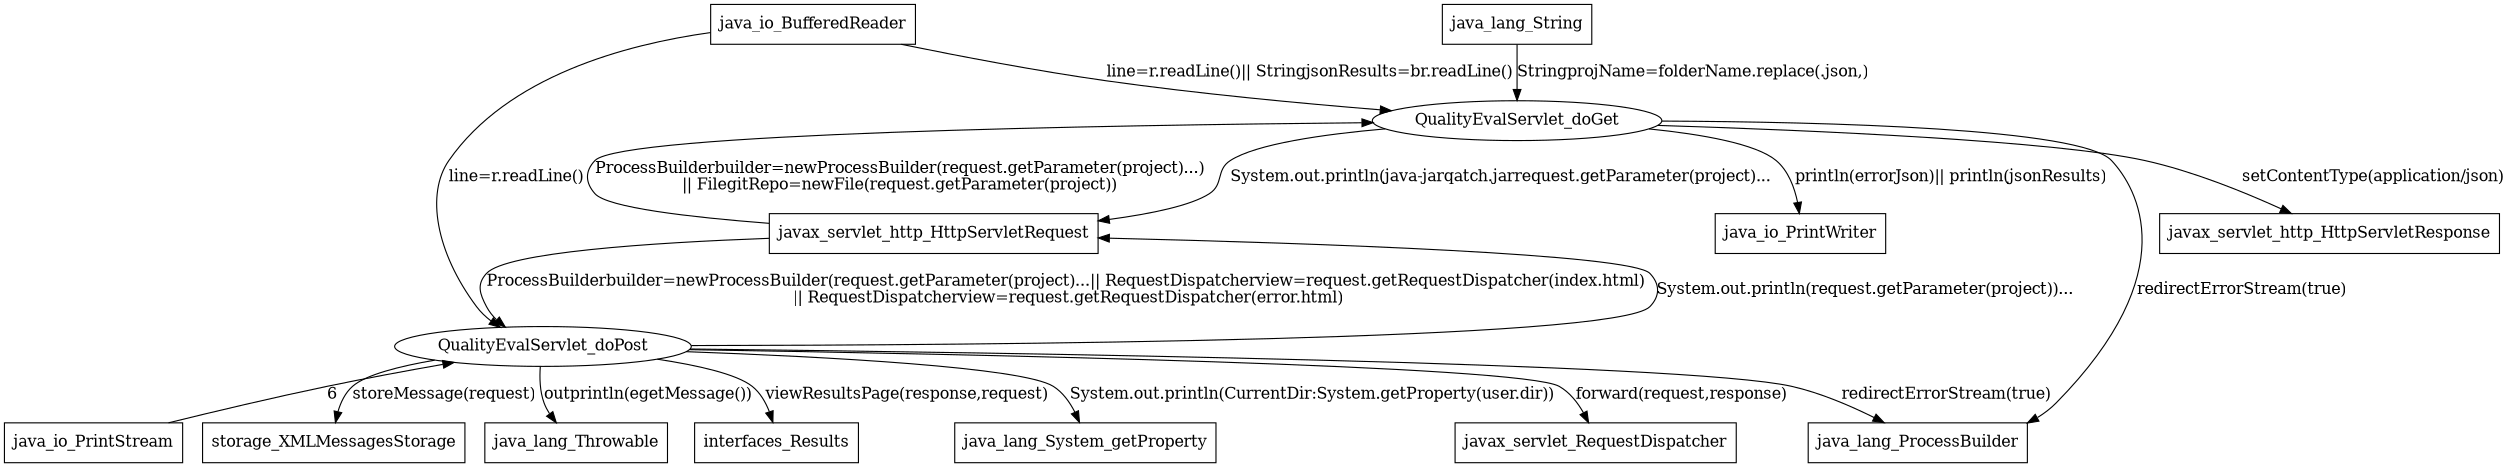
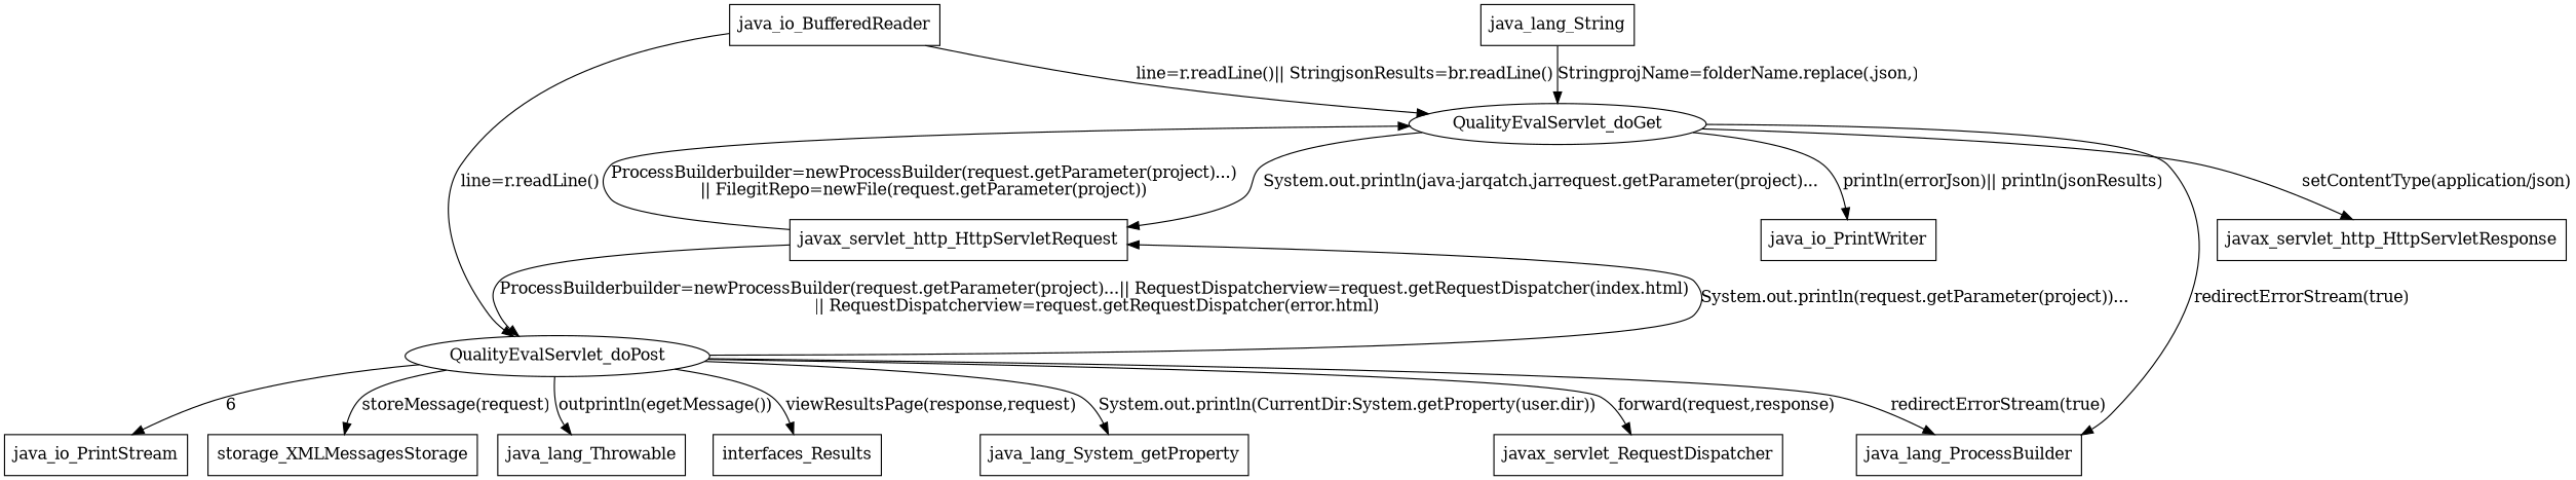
  digraph {
    node [shape=box]
    QualityEvalServlet_doGet [shape=ellipse]
    javax_servlet_http_HttpServletRequest
    java_lang_ProcessBuilder
    java_io_PrintWriter
    javax_servlet_http_HttpServletResponse
    QualityEvalServlet_doPost [shape=ellipse]
    java_io_PrintStream
    storage_XMLMessagesStorage
    java_lang_Throwable
    interfaces_Results
    java_lang_System_getProperty
    javax_servlet_RequestDispatcher
    java_io_BufferedReader
    java_lang_String
    QualityEvalServlet_doGet -> javax_servlet_http_HttpServletRequest [label="System.out.println(java-jarqatch.jarrequest.getParameter(project)..."]
    QualityEvalServlet_doGet -> java_lang_ProcessBuilder [label="redirectErrorStream(true)"]
    QualityEvalServlet_doGet -> java_io_PrintWriter [label="println(errorJson)|| println(jsonResults)"]
    QualityEvalServlet_doGet -> javax_servlet_http_HttpServletResponse [label="setContentType(application/json)"]
    javax_servlet_http_HttpServletRequest -> QualityEvalServlet_doGet [label="ProcessBuilderbuilder=newProcessBuilder(request.getParameter(project)...)\n|| FilegitRepo=newFile(request.getParameter(project))"]
    javax_servlet_http_HttpServletRequest -> QualityEvalServlet_doPost [label="ProcessBuilderbuilder=newProcessBuilder(request.getParameter(project)...|| RequestDispatcherview=request.getRequestDispatcher(index.html) \n|| RequestDispatcherview=request.getRequestDispatcher(error.html)"]
    QualityEvalServlet_doPost -> javax_servlet_http_HttpServletRequest [label="System.out.println(request.getParameter(project))..."]
    QualityEvalServlet_doPost -> java_lang_ProcessBuilder [label="redirectErrorStream(true)"]
-   java_io_PrintStream -> QualityEvalServlet_doPost [label=6]
+   QualityEvalServlet_doPost -> java_io_PrintStream [label=6]
    QualityEvalServlet_doPost -> storage_XMLMessagesStorage [label="storeMessage(request)"]
    QualityEvalServlet_doPost -> java_lang_Throwable [label="outprintln(egetMessage())"]
    QualityEvalServlet_doPost -> interfaces_Results [label="viewResultsPage(response,request)"]
    QualityEvalServlet_doPost -> java_lang_System_getProperty [label="System.out.println(CurrentDir:System.getProperty(user.dir))"]
    QualityEvalServlet_doPost -> javax_servlet_RequestDispatcher [label="forward(request,response)"]
    java_io_BufferedReader -> QualityEvalServlet_doGet [label="line=r.readLine()|| StringjsonResults=br.readLine()"]
    java_io_BufferedReader -> QualityEvalServlet_doPost [label="line=r.readLine()"]
    java_lang_String -> QualityEvalServlet_doGet [label="StringprojName=folderName.replace(.json,)"]
  }
